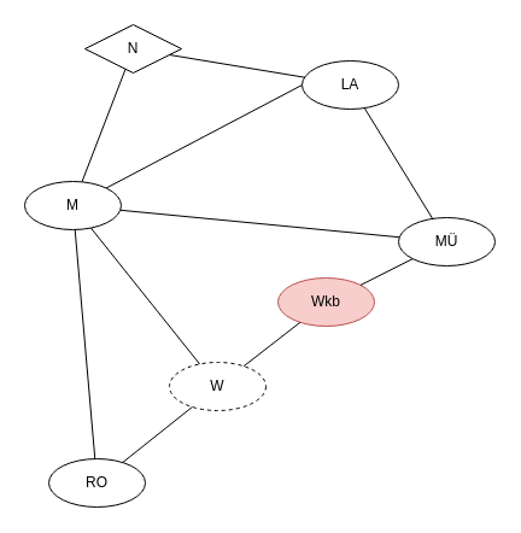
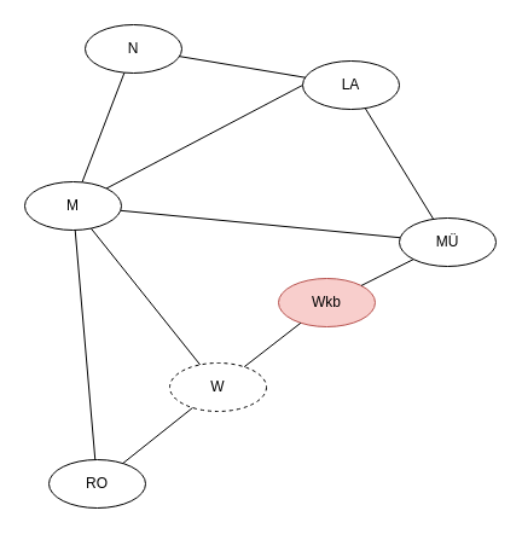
  <mxCell id="0" />
  <mxCell id="1" parent="0" />
  <mxCell id="2" value="Wkb" style="ellipse;whiteSpace=wrap;html=1;fillColor=#f8cecc;strokeColor=#b85450;" parent="1" vertex="1"><mxGeometry x="230" y="230" width="80" height="40" as="geometry" /></mxCell>
  <mxCell id="3" value="MÜ" style="ellipse;whiteSpace=wrap;html=1;" parent="1" vertex="1"><mxGeometry x="330" y="180" width="80" height="40" as="geometry" /></mxCell>
  <mxCell id="4" value="W" style="ellipse;whiteSpace=wrap;html=1;dashed=1;" parent="1" vertex="1"><mxGeometry x="140" y="300" width="80" height="40" as="geometry" /></mxCell>
  <mxCell id="5" style="rounded=0;orthogonalLoop=1;jettySize=auto;html=1;entryX=0;entryY=0.5;entryDx=0;entryDy=0;endArrow=none;endFill=0;" edge="1" parent="1" source="6" target="7"><mxGeometry relative="1" as="geometry" /></mxCell>
  <mxCell id="6" value="M" style="ellipse;whiteSpace=wrap;html=1;" parent="1" vertex="1"><mxGeometry x="20" y="150" width="80" height="40" as="geometry" /></mxCell>
  <mxCell id="7" value="LA" style="ellipse;whiteSpace=wrap;html=1;" parent="1" vertex="1"><mxGeometry x="250" y="50" width="80" height="40" as="geometry" /></mxCell>
  <mxCell id="8" value="RO" style="ellipse;whiteSpace=wrap;html=1;" parent="1" vertex="1"><mxGeometry x="40" y="380" width="80" height="40" as="geometry" /></mxCell>
- <mxCell id="9" value="N" style="rhombus;whiteSpace=wrap;html=1;" parent="1" vertex="1"><mxGeometry x="70" y="20" width="80" height="40" as="geometry" /></mxCell>
+ <mxCell id="9" value="N" style="ellipse;whiteSpace=wrap;html=1;" parent="1" vertex="1"><mxGeometry x="70" y="20" width="80" height="40" as="geometry" /></mxCell>
  <mxCell id="10" style="edgeStyle=none;endArrow=none;" parent="1" source="2" target="3" edge="1"><mxGeometry relative="1" as="geometry" /></mxCell>
  <mxCell id="11" style="edgeStyle=none;endArrow=none;" parent="1" source="2" target="4" edge="1"><mxGeometry relative="1" as="geometry" /></mxCell>
  <mxCell id="12" style="edgeStyle=none;endArrow=none;" parent="1" source="3" target="6" edge="1"><mxGeometry relative="1" as="geometry" /></mxCell>
  <mxCell id="13" style="edgeStyle=none;endArrow=none;" parent="1" source="3" target="7" edge="1"><mxGeometry relative="1" as="geometry" /></mxCell>
  <mxCell id="14" style="edgeStyle=none;endArrow=none;" parent="1" source="4" target="6" edge="1"><mxGeometry relative="1" as="geometry" /></mxCell>
  <mxCell id="15" style="edgeStyle=none;endArrow=none;" parent="1" source="4" target="8" edge="1"><mxGeometry relative="1" as="geometry" /></mxCell>
  <mxCell id="16" style="edgeStyle=none;endArrow=none;" parent="1" source="6" target="8" edge="1"><mxGeometry relative="1" as="geometry" /></mxCell>
  <mxCell id="17" style="edgeStyle=none;endArrow=none;" parent="1" source="6" target="9" edge="1"><mxGeometry relative="1" as="geometry" /></mxCell>
  <mxCell id="18" style="edgeStyle=none;endArrow=none;" parent="1" source="9" target="7" edge="1"><mxGeometry relative="1" as="geometry" /></mxCell>
